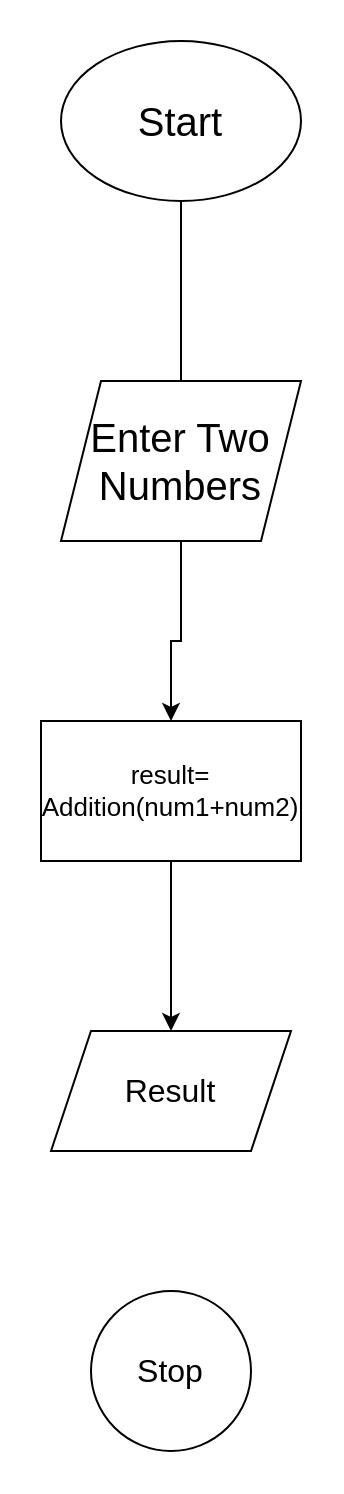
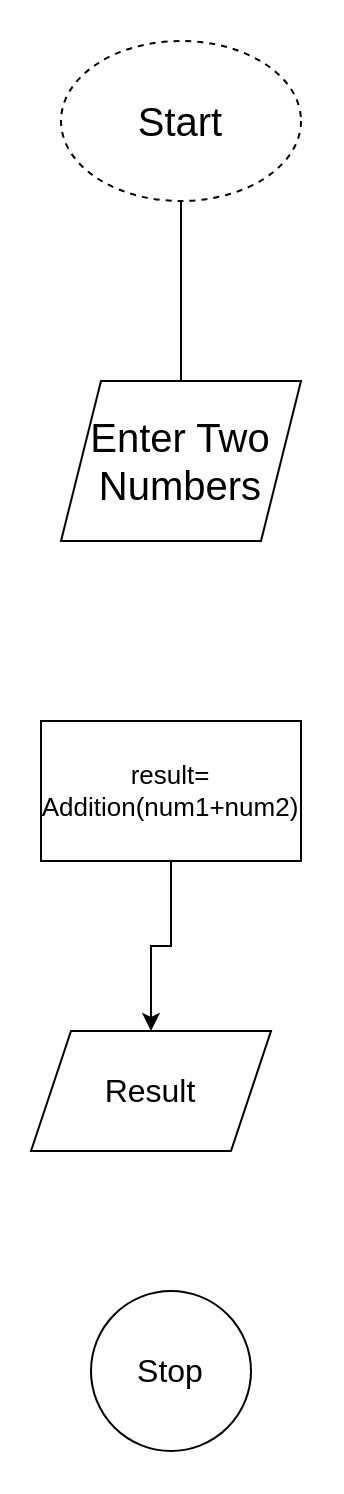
  <mxCell id="0" />
  <mxCell id="1" parent="0" />
  <mxCell id="2" value="" style="edgeStyle=orthogonalEdgeStyle;rounded=0;orthogonalLoop=1;jettySize=auto;html=1;endArrow=none;" edge="1" parent="1" source="3" target="5"><mxGeometry relative="1" as="geometry" /></mxCell>
- <mxCell id="3" value="&lt;font style=&quot;font-size: 20px;&quot;&gt;Start&lt;/font&gt;" style="ellipse;whiteSpace=wrap;html=1;" vertex="1" parent="1"><mxGeometry x="30" width="120" height="80" as="geometry" y="20" /></mxCell>
- <mxCell id="4" value="" style="edgeStyle=orthogonalEdgeStyle;rounded=0;orthogonalLoop=1;jettySize=auto;html=1;" edge="1" parent="1" source="5" target="7"><mxGeometry relative="1" as="geometry"><Array as="points"><mxPoint x="90" y="320" /><mxPoint x="85" y="320" /></Array></mxGeometry></mxCell>
+ <mxCell id="3" value="&lt;font style=&quot;font-size: 20px;&quot;&gt;Start&lt;/font&gt;" style="ellipse;whiteSpace=wrap;html=1;dashed=1;" vertex="1" parent="1"><mxGeometry x="30" width="120" height="80" as="geometry" y="20" /></mxCell>
  <mxCell id="5" value="&lt;font style=&quot;font-size: 20px;&quot;&gt;Enter Two Numbers&lt;/font&gt;" style="shape=parallelogram;perimeter=parallelogramPerimeter;whiteSpace=wrap;html=1;fixedSize=1;" vertex="1" parent="1"><mxGeometry x="30" y="190" width="120" height="80" as="geometry" /></mxCell>
  <mxCell id="6" value="" style="edgeStyle=orthogonalEdgeStyle;rounded=0;orthogonalLoop=1;jettySize=auto;html=1;" edge="1" parent="1" source="7" target="8"><mxGeometry relative="1" as="geometry" /></mxCell>
  <mxCell id="7" value="&lt;font style=&quot;font-size: 13px;&quot;&gt;result= Addition(num1+num2)&lt;/font&gt;" style="whiteSpace=wrap;html=1;" vertex="1" parent="1"><mxGeometry x="20" y="360" width="130" height="70" as="geometry" /></mxCell>
- <mxCell id="8" value="&lt;font style=&quot;font-size: 16px;&quot;&gt;Result&lt;/font&gt;" style="shape=parallelogram;perimeter=parallelogramPerimeter;whiteSpace=wrap;html=1;fixedSize=1;" vertex="1" parent="1"><mxGeometry x="25" y="515" width="120" height="60" as="geometry" /></mxCell>
+ <mxCell id="8" value="&lt;font style=&quot;font-size: 16px;&quot;&gt;Result&lt;/font&gt;" style="shape=parallelogram;perimeter=parallelogramPerimeter;whiteSpace=wrap;html=1;fixedSize=1;" vertex="1" parent="1"><mxGeometry x="15" y="515" width="120" height="60" as="geometry" /></mxCell>
  <mxCell id="9" value="&lt;font style=&quot;font-size: 16px;&quot;&gt;Stop&lt;/font&gt;" style="ellipse;whiteSpace=wrap;html=1;" vertex="1" parent="1"><mxGeometry x="45" y="645" width="80" height="80" as="geometry" /></mxCell>
